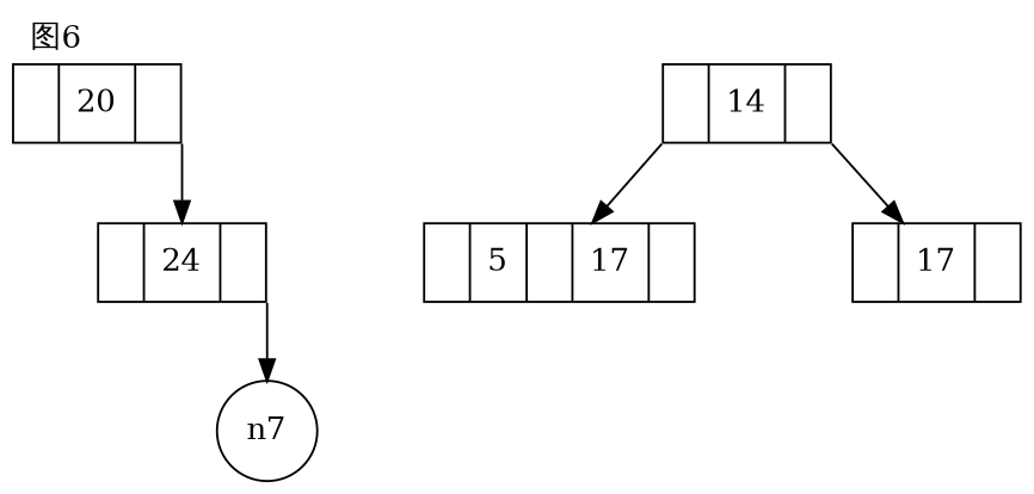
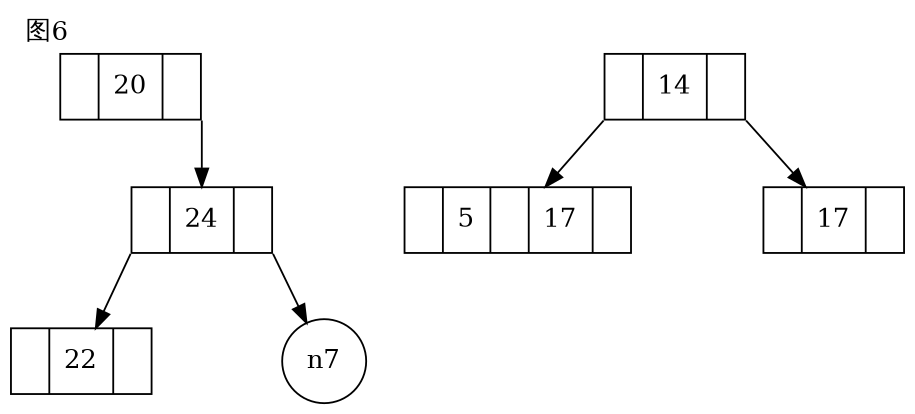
  digraph {
    label="图6"
    labeljust=l
    labelloc=t
    nodesep=1
    splines=line
    node [shape=record]
    edge [minlen=1.8 tailport=se]
    n1 [label="<f1> | 20 | <f2>"]
    n3 [label="<f1> | 24 | <f2> "]
    n2 [label="<f1> | 14 | <f2>"]
    n4 [label="<f1> | 5 | <f2> | 17 | <f3>"]
    n5 [label="<f1> | 17 | <f2>"]
+   n6 [label="<f1> | 22 | <f2>"]
    n7 [shape=circle]
    n1 -> n3
+   n3 -> n6 [tailport=sw]
    n3 -> n7
    n2 -> n4 [tailport=sw]
    n2 -> n5
  }
